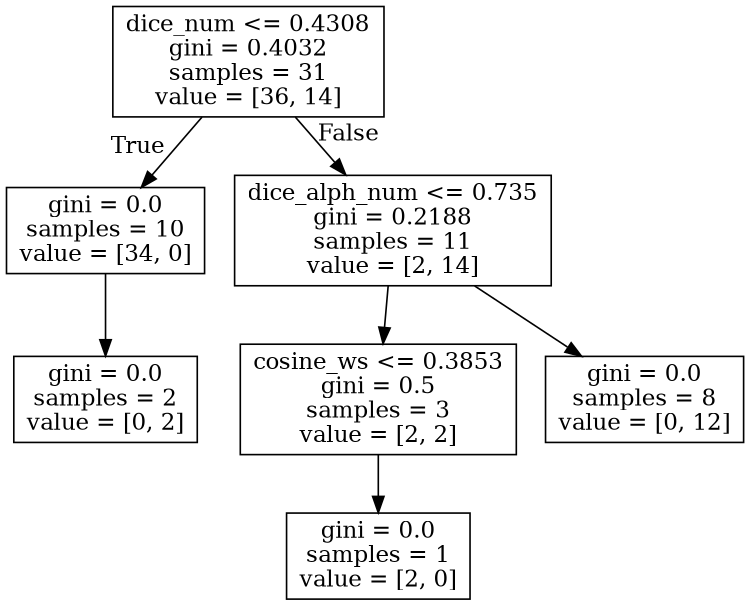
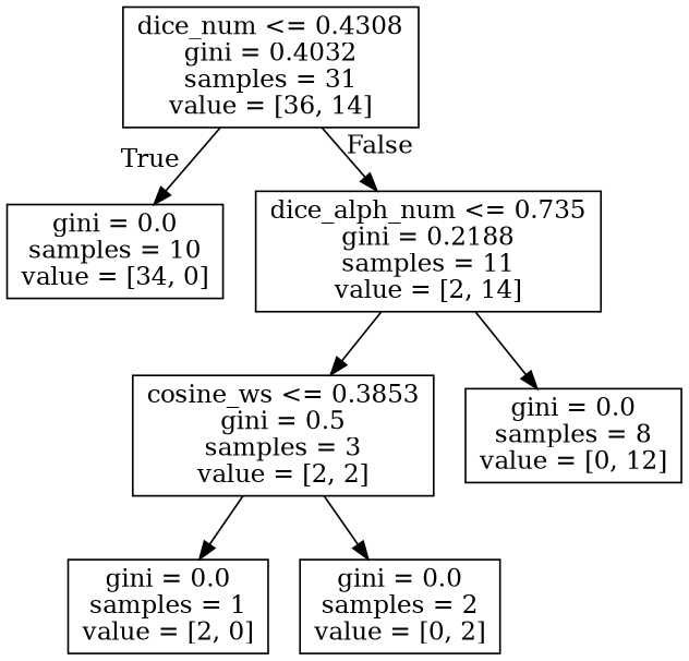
  digraph {
    node [shape=box]
    n1 [label="dice_num <= 0.4308\ngini = 0.4032\nsamples = 31\nvalue = [36, 14]"]
    n2 [label="gini = 0.0\nsamples = 10\nvalue = [34, 0]"]
    n3 [label="dice_alph_num <= 0.735\ngini = 0.2188\nsamples = 11\nvalue = [2, 14]"]
    n4 [label="cosine_ws <= 0.3853\ngini = 0.5\nsamples = 3\nvalue = [2, 2]"]
    n5 [label="gini = 0.0\nsamples = 8\nvalue = [0, 12]"]
    n6 [label="gini = 0.0\nsamples = 1\nvalue = [2, 0]"]
    n7 [label="gini = 0.0\nsamples = 2\nvalue = [0, 2]"]
    n1 -> n2 [headlabel=True labelangle=45 labeldistance=2.5]
    n1 -> n3 [headlabel=False labelangle=-45 labeldistance=2.5]
    n3 -> n4
    n3 -> n5
    n4 -> n6
-   n2 -> n7
+   n4 -> n7
  }
